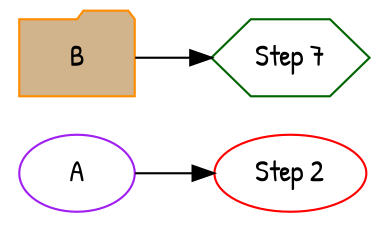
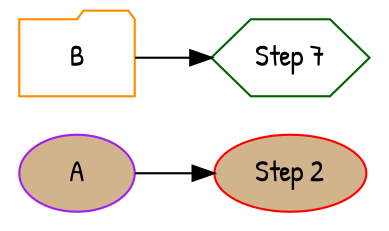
  digraph {
    fontname="Patrick Hand"
    rankdir=LR
    node [fillcolor=tan fontname="Patrick Hand" shape=ellipse style=filled]
    edge [fontname="Patrick Hand"]
-   A [color=purple fillcolor=white height=0.5 width=0.75]
-   "Step 2" [color=red fillcolor=white height=0.5 width=0.98462]
-   B [color=darkorange height=0.5 shape=folder width=0.75]
+   A [color=purple height=0.5 width=0.75]
+   "Step 2" [color=red height=0.5 width=0.98462]
+   B [color=darkorange fillcolor=white height=0.5 shape=folder width=0.75]
    n4 [color=darkgreen fillcolor=white height=0.5 label="Step 7" shape=hexagon width=0.98462]
    A -> "Step 2"
    B -> n4
  }
